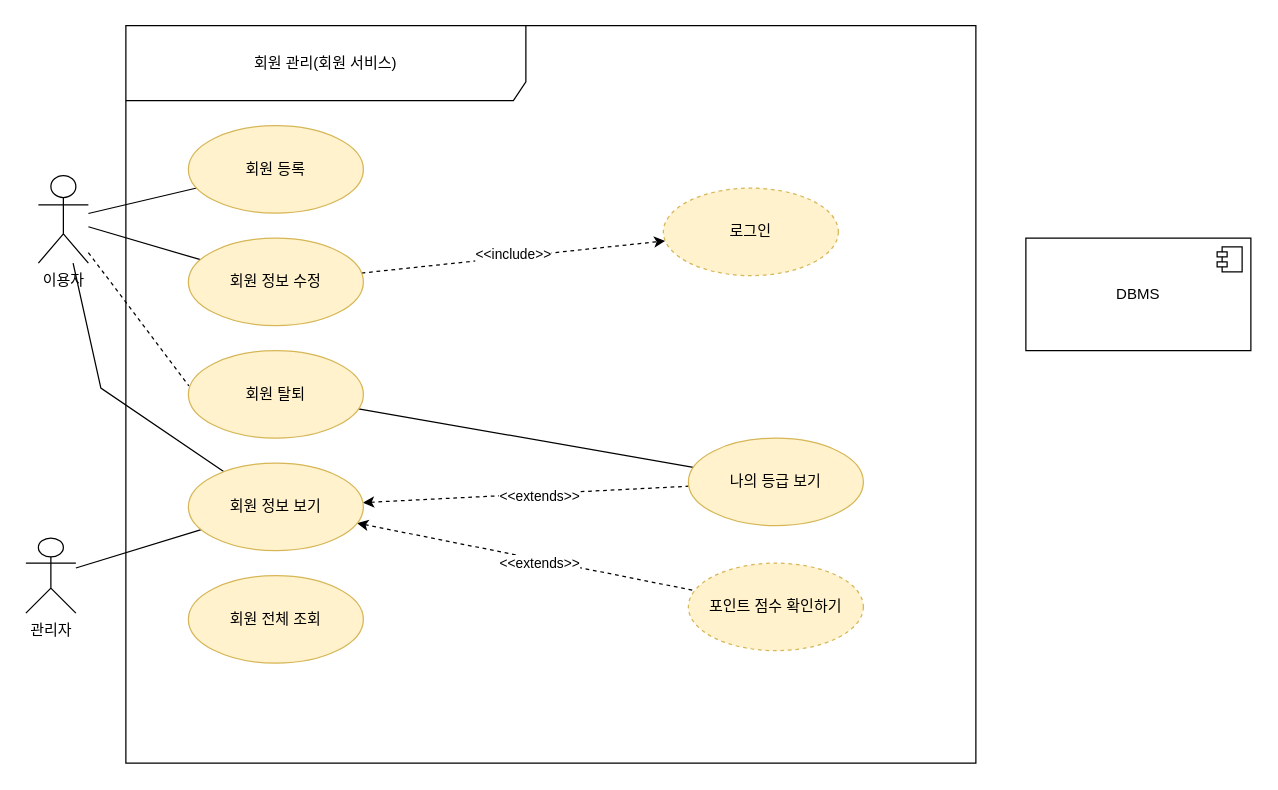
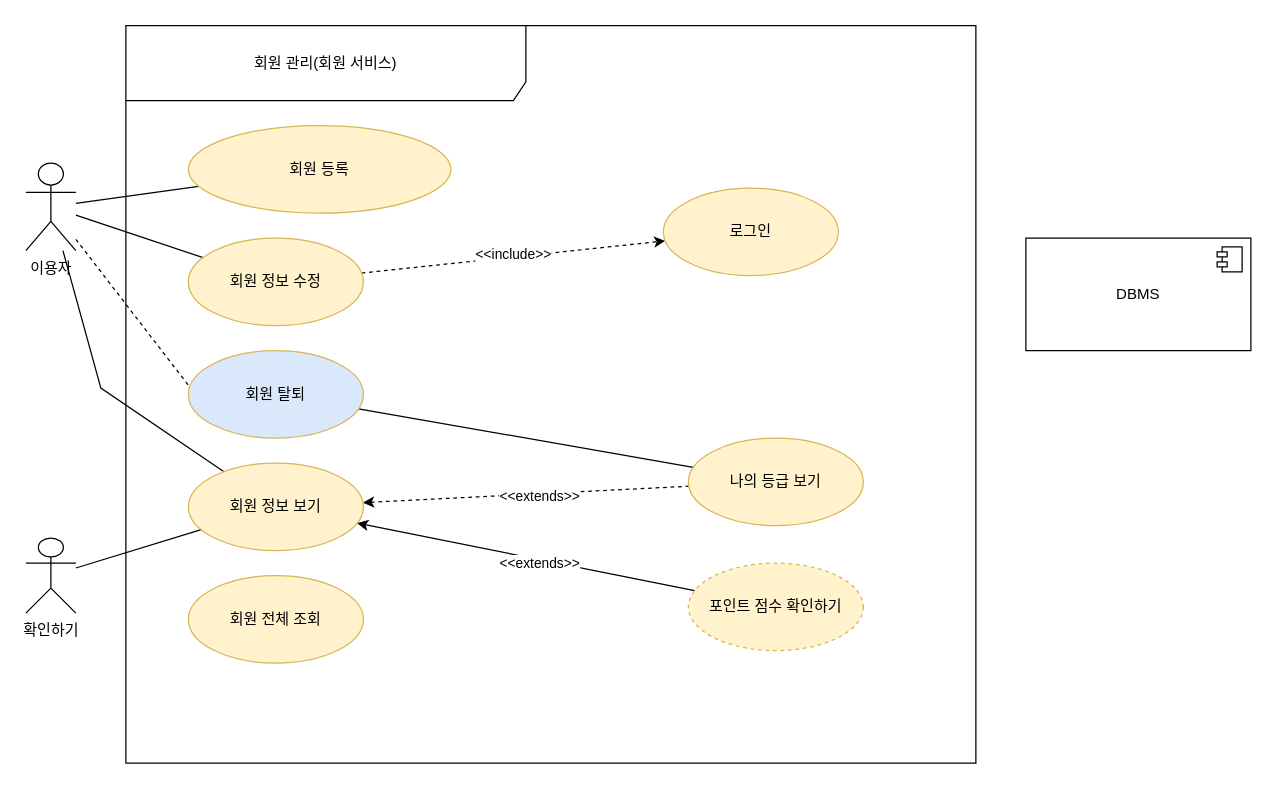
  <mxCell id="0" />
  <mxCell id="1" parent="0" />
  <mxCell id="2" value="" style="rounded=0;orthogonalLoop=1;jettySize=auto;html=1;endArrow=none;endFill=0;" parent="1" source="6" target="14" edge="1"><mxGeometry relative="1" as="geometry" /></mxCell>
  <mxCell id="3" style="rounded=0;orthogonalLoop=1;jettySize=auto;html=1;endArrow=none;endFill=0;" parent="1" source="6" target="10" edge="1"><mxGeometry relative="1" as="geometry" /></mxCell>
  <mxCell id="4" style="rounded=0;orthogonalLoop=1;jettySize=auto;html=1;entryX=0.003;entryY=0.403;entryDx=0;entryDy=0;entryPerimeter=0;endArrow=none;endFill=0;dashed=1;" parent="1" source="6" target="16" edge="1"><mxGeometry relative="1" as="geometry" /></mxCell>
  <mxCell id="5" style="rounded=0;orthogonalLoop=1;jettySize=auto;html=1;endArrow=none;endFill=0;" parent="1" source="6" target="21" edge="1"><mxGeometry relative="1" as="geometry"><Array as="points"><mxPoint x="80" y="310" /></Array></mxGeometry></mxCell>
- <mxCell id="6" value="이용자&lt;br&gt;" style="shape=umlActor;verticalLabelPosition=bottom;verticalAlign=top;html=1;outlineConnect=0;" parent="1" vertex="1"><mxGeometry x="30" y="140" width="40" height="70" as="geometry" /></mxCell>
+ <mxCell id="6" value="이용자&lt;br&gt;" style="shape=umlActor;verticalLabelPosition=bottom;verticalAlign=top;html=1;outlineConnect=0;" parent="1" vertex="1"><mxGeometry x="20" y="130" width="40" height="70" as="geometry" /></mxCell>
  <mxCell id="7" value="회원 관리(회원 서비스)" style="shape=umlFrame;whiteSpace=wrap;html=1;pointerEvents=0;width=320;height=60;" parent="1" vertex="1"><mxGeometry x="100" y="20" width="680" height="590" as="geometry" /></mxCell>
  <mxCell id="8" style="rounded=0;orthogonalLoop=1;jettySize=auto;html=1;endArrow=none;endFill=0;" parent="1" source="9" target="21" edge="1"><mxGeometry relative="1" as="geometry" /></mxCell>
- <mxCell id="9" value="관리자&lt;br&gt;" style="shape=umlActor;verticalLabelPosition=bottom;verticalAlign=top;html=1;outlineConnect=0;" parent="1" vertex="1"><mxGeometry x="20" y="430" width="40" height="60" as="geometry" /></mxCell>
- <mxCell id="10" value="회원 등록" style="ellipse;whiteSpace=wrap;html=1;fillColor=#fff2cc;strokeColor=#d6b656;" parent="1" vertex="1"><mxGeometry x="150" y="100" width="140" height="70" as="geometry" /></mxCell>
+ <mxCell id="9" value="확인하기&lt;br&gt;" style="shape=umlActor;verticalLabelPosition=bottom;verticalAlign=top;html=1;outlineConnect=0;" parent="1" vertex="1"><mxGeometry x="20" y="430" width="40" height="60" as="geometry" /></mxCell>
+ <mxCell id="10" value="회원 등록" style="ellipse;whiteSpace=wrap;html=1;fillColor=#fff2cc;strokeColor=#d6b656;" parent="1" vertex="1"><mxGeometry x="150" y="100" width="210" height="70" as="geometry" /></mxCell>
  <mxCell id="11" value="회원 전체 조회" style="ellipse;whiteSpace=wrap;html=1;fillColor=#fff2cc;strokeColor=#d6b656;" parent="1" vertex="1"><mxGeometry x="150" y="460" width="140" height="70" as="geometry" /></mxCell>
  <mxCell id="12" style="rounded=0;orthogonalLoop=1;jettySize=auto;html=1;endArrow=classic;endFill=1;dashed=1;" parent="1" source="14" target="22" edge="1"><mxGeometry relative="1" as="geometry" /></mxCell>
  <mxCell id="13" value="&amp;lt;&amp;lt;include&amp;gt;&amp;gt;" style="edgeLabel;html=1;align=center;verticalAlign=middle;resizable=0;points=[];" parent="12" vertex="1" connectable="0"><mxGeometry x="0.139" y="1" relative="1" as="geometry"><mxPoint x="-17" as="offset" /></mxGeometry></mxCell>
  <mxCell id="14" value="회원 정보 수정" style="ellipse;whiteSpace=wrap;html=1;fillColor=#fff2cc;strokeColor=#d6b656;" parent="1" vertex="1"><mxGeometry x="150" y="190" width="140" height="70" as="geometry" /></mxCell>
  <mxCell id="15" style="rounded=0;orthogonalLoop=1;jettySize=auto;html=1;endArrow=none;endFill=0;" parent="1" source="16" target="23" edge="1"><mxGeometry relative="1" as="geometry" /></mxCell>
- <mxCell id="16" value="회원 탈퇴" style="ellipse;whiteSpace=wrap;html=1;fillColor=#fff2cc;strokeColor=#d6b656;" parent="1" vertex="1"><mxGeometry x="150" y="280" width="140" height="70" as="geometry" /></mxCell>
- <mxCell id="17" style="rounded=0;orthogonalLoop=1;jettySize=auto;html=1;endArrow=none;endFill=0;dashed=1;startArrow=classic;startFill=1;" parent="1" source="21" target="24" edge="1"><mxGeometry relative="1" as="geometry" /></mxCell>
+ <mxCell id="16" value="회원 탈퇴" style="ellipse;whiteSpace=wrap;html=1;fillColor=#dae8fc;strokeColor=#d6b656;" parent="1" vertex="1"><mxGeometry x="150" y="280" width="140" height="70" as="geometry" /></mxCell>
+ <mxCell id="17" style="rounded=0;orthogonalLoop=1;jettySize=auto;html=1;endArrow=none;endFill=0;dashed=0;startArrow=classic;startFill=1;" parent="1" source="21" target="24" edge="1"><mxGeometry relative="1" as="geometry" /></mxCell>
  <mxCell id="18" value="&amp;lt;&amp;lt;extends&amp;gt;&amp;gt;" style="edgeLabel;html=1;align=center;verticalAlign=middle;resizable=0;points=[];" parent="17" vertex="1" connectable="0"><mxGeometry x="0.101" y="-4" relative="1" as="geometry"><mxPoint x="-3" y="-2" as="offset" /></mxGeometry></mxCell>
  <mxCell id="19" style="rounded=0;orthogonalLoop=1;jettySize=auto;html=1;endArrow=none;endFill=0;dashed=1;startArrow=classic;startFill=1;" parent="1" source="21" target="23" edge="1"><mxGeometry relative="1" as="geometry" /></mxCell>
  <mxCell id="20" value="&amp;lt;&amp;lt;extends&amp;gt;&amp;gt;" style="edgeLabel;html=1;align=center;verticalAlign=middle;resizable=0;points=[];" parent="19" vertex="1" connectable="0"><mxGeometry x="0.082" y="-2" relative="1" as="geometry"><mxPoint as="offset" /></mxGeometry></mxCell>
  <mxCell id="21" value="회원 정보 보기" style="ellipse;whiteSpace=wrap;html=1;fillColor=#fff2cc;strokeColor=#d6b656;" parent="1" vertex="1"><mxGeometry x="150" y="370" width="140" height="70" as="geometry" /></mxCell>
- <mxCell id="22" value="로그인" style="ellipse;whiteSpace=wrap;html=1;fillColor=#fff2cc;strokeColor=#d6b656;dashed=1;" parent="1" vertex="1"><mxGeometry x="530" y="150" width="140" height="70" as="geometry" /></mxCell>
+ <mxCell id="22" value="로그인" style="ellipse;whiteSpace=wrap;html=1;fillColor=#fff2cc;strokeColor=#d6b656;" parent="1" vertex="1"><mxGeometry x="530" y="150" width="140" height="70" as="geometry" /></mxCell>
  <mxCell id="23" value="나의 등급 보기" style="ellipse;whiteSpace=wrap;html=1;fillColor=#fff2cc;strokeColor=#d6b656;" parent="1" vertex="1"><mxGeometry x="550" y="350" width="140" height="70" as="geometry" /></mxCell>
  <mxCell id="24" value="포인트 점수 확인하기" style="ellipse;whiteSpace=wrap;html=1;fillColor=#fff2cc;strokeColor=#d6b656;dashed=1;" parent="1" vertex="1"><mxGeometry x="550" y="450" width="140" height="70" as="geometry" /></mxCell>
  <mxCell id="25" value="DBMS" style="html=1;dropTarget=0;whiteSpace=wrap;" parent="1" vertex="1"><mxGeometry x="820" y="190" width="180" height="90" as="geometry" /></mxCell>
  <mxCell id="26" value="" style="shape=module;jettyWidth=8;jettyHeight=4;" parent="25" vertex="1"><mxGeometry x="1" width="20" height="20" relative="1" as="geometry"><mxPoint x="-27" y="7" as="offset" /></mxGeometry></mxCell>
